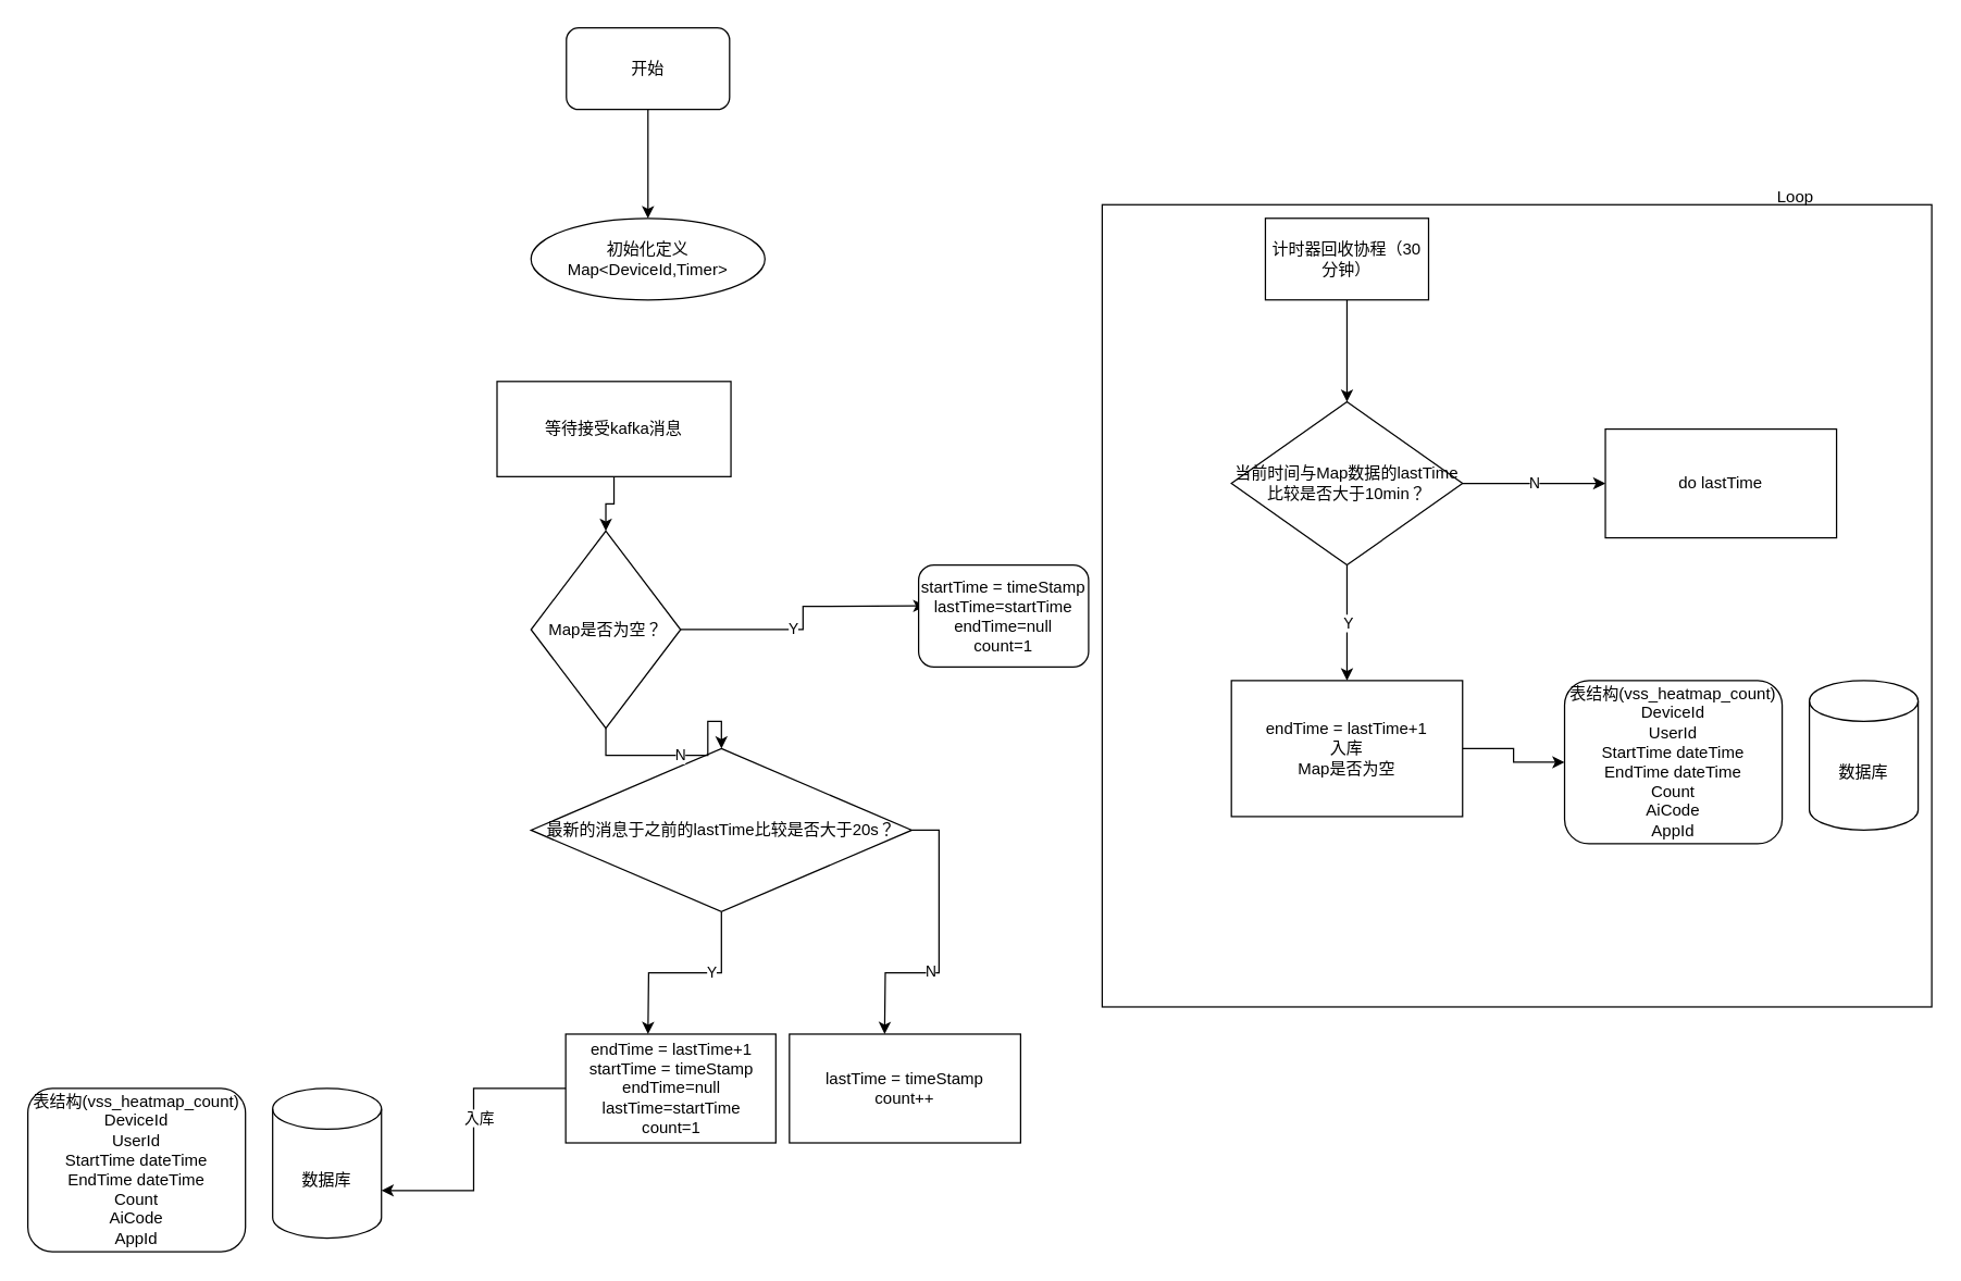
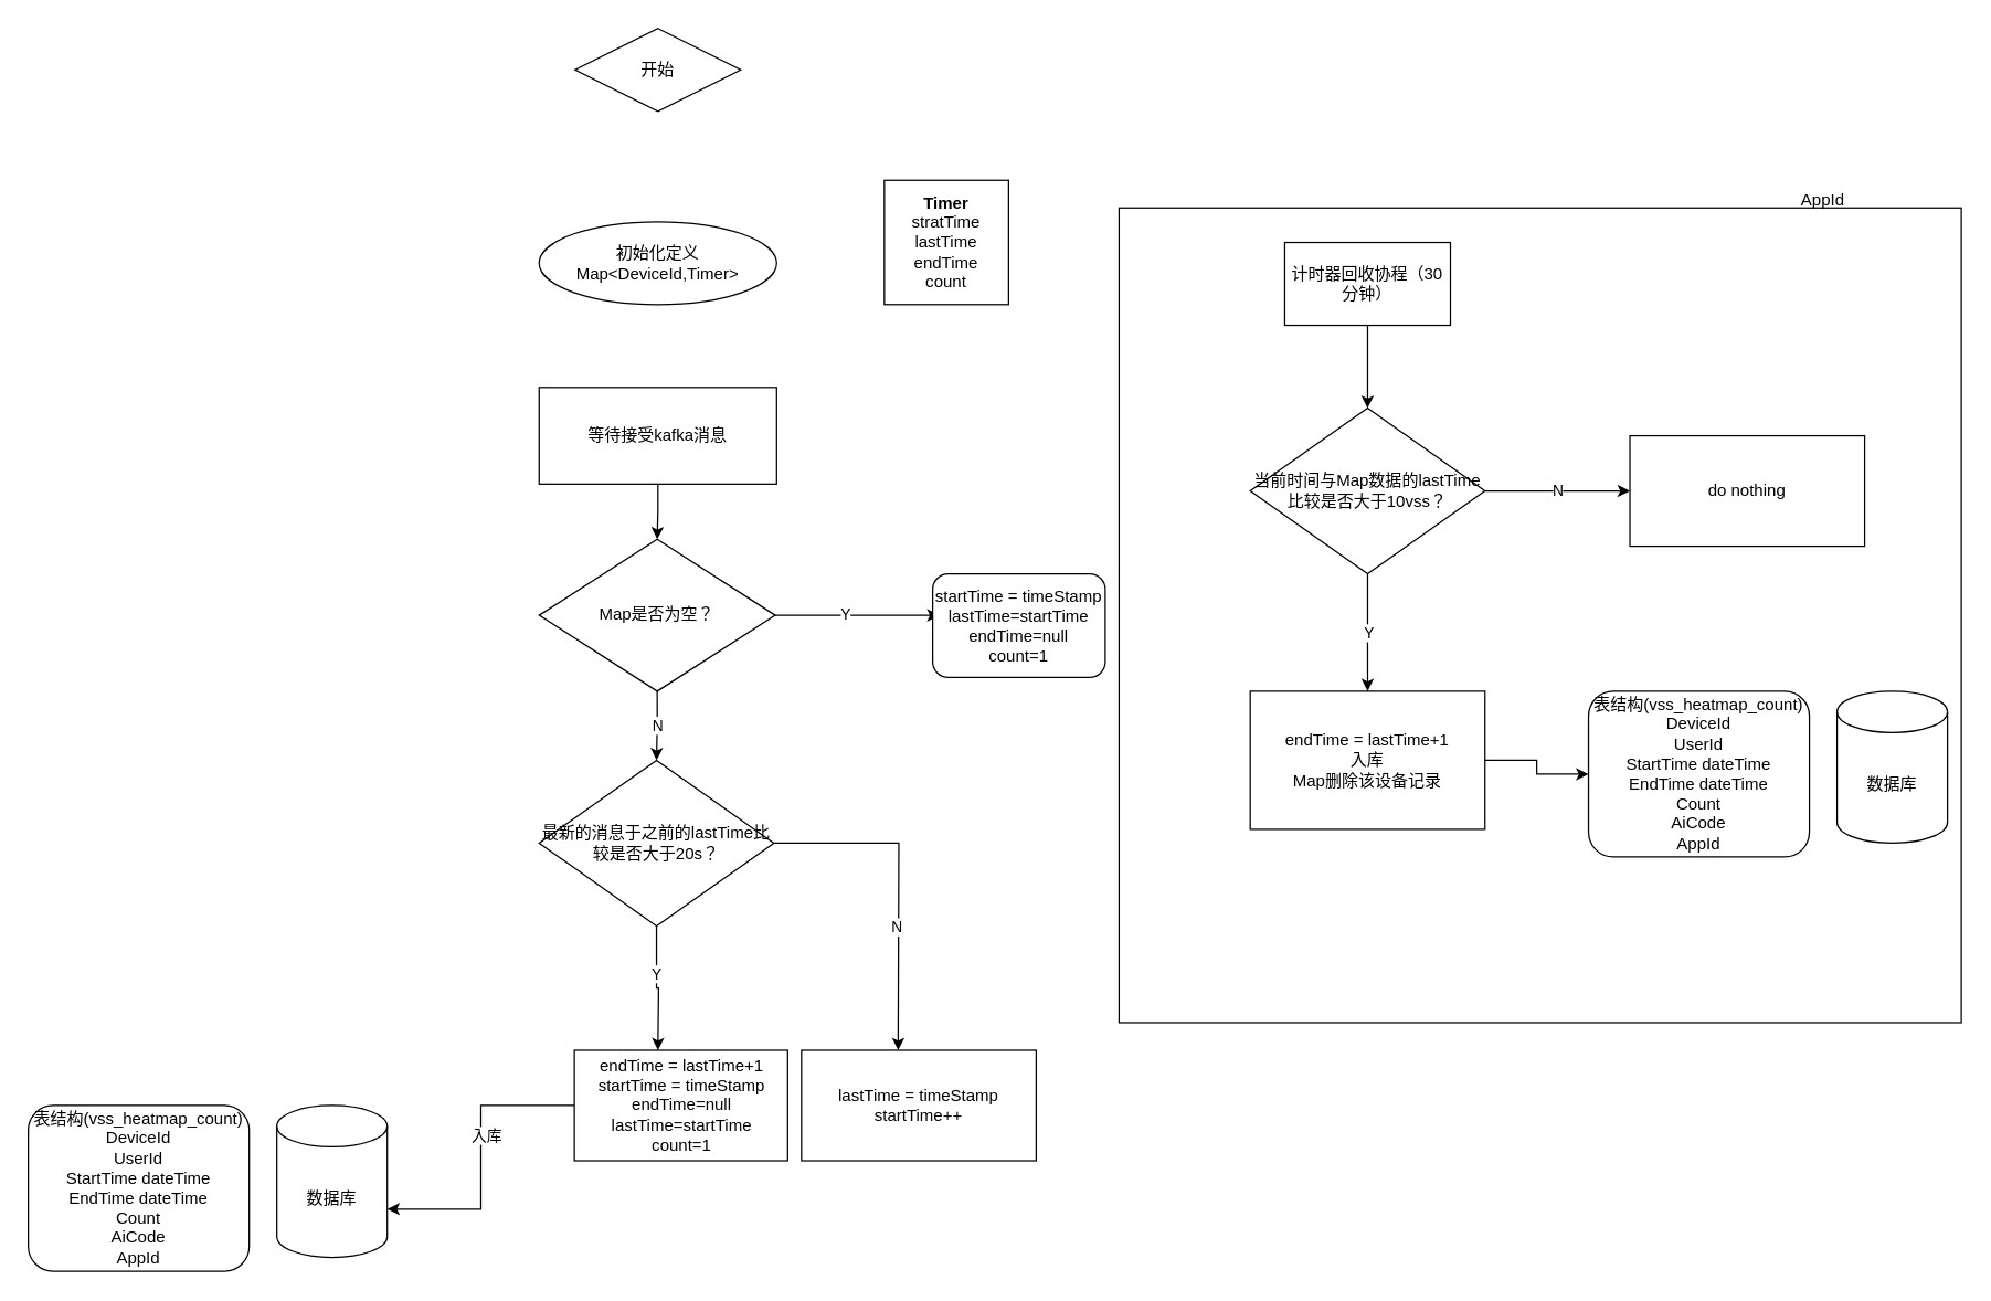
  <mxCell id="0" />
  <mxCell id="1" parent="0" />
  <mxCell id="2" value="" style="rounded=0;whiteSpace=wrap;html=1;" vertex="1" parent="1"><mxGeometry x="810" y="150" width="610" height="590" as="geometry" /></mxCell>
  <mxCell id="3" value="表结构(vss_heatmap_count)&lt;br&gt;DeviceId&lt;br&gt;UserId&lt;br&gt;StartTime dateTime&lt;br&gt;EndTime dateTime&lt;br&gt;Count&lt;br&gt;AiCode&lt;br&gt;AppId" style="rounded=1;whiteSpace=wrap;html=1;" vertex="1" parent="1"><mxGeometry x="20" y="800" width="160" height="120" as="geometry" /></mxCell>
- <mxCell id="4" value="" style="edgeStyle=orthogonalEdgeStyle;rounded=0;orthogonalLoop=1;jettySize=auto;html=1;exitX=0.5;exitY=1;exitDx=0;exitDy=0;entryX=0.5;entryY=0;entryDx=0;entryDy=0;" edge="1" parent="1" source="5" target="6"><mxGeometry relative="1" as="geometry"><mxPoint x="480" y="180" as="targetPoint" /></mxGeometry></mxCell>
- <mxCell id="5" value="开始" style="rounded=1;whiteSpace=wrap;html=1;" vertex="1" parent="1"><mxGeometry x="416" y="20" width="120" height="60" as="geometry" /></mxCell>
+ <mxCell id="5" value="开始" style="rhombus;whiteSpace=wrap;html=1;" vertex="1" parent="1"><mxGeometry x="416" y="20" width="120" height="60" as="geometry" /></mxCell>
  <mxCell id="6" value="初始化定义Map&amp;lt;DeviceId,Timer&amp;gt;&lt;br&gt;" style="ellipse;whiteSpace=wrap;html=1;" vertex="1" parent="1"><mxGeometry x="390" y="160" width="172" height="60" as="geometry" /></mxCell>
+ <mxCell id="7" value="&lt;b&gt;Timer&lt;/b&gt;&lt;br&gt;stratTime&lt;br&gt;lastTime&lt;br&gt;endTime&lt;br&gt;count" style="whiteSpace=wrap;html=1;aspect=fixed;" vertex="1" parent="1"><mxGeometry x="640" y="130" width="90" height="90" as="geometry" /></mxCell>
  <mxCell id="8" style="edgeStyle=orthogonalEdgeStyle;rounded=0;orthogonalLoop=1;jettySize=auto;html=1;exitX=0.5;exitY=1;exitDx=0;exitDy=0;entryX=0.5;entryY=0;entryDx=0;entryDy=0;" edge="1" parent="1" source="9" target="22"><mxGeometry relative="1" as="geometry" /></mxCell>
- <mxCell id="9" value="等待接受kafka消息" style="rounded=0;whiteSpace=wrap;html=1;" vertex="1" parent="1"><mxGeometry x="365" y="280" width="172" height="70" as="geometry" /></mxCell>
+ <mxCell id="9" value="等待接受kafka消息" style="rounded=0;whiteSpace=wrap;html=1;" vertex="1" parent="1"><mxGeometry x="390" y="280" width="172" height="70" as="geometry" /></mxCell>
  <mxCell id="10" style="edgeStyle=orthogonalEdgeStyle;rounded=0;orthogonalLoop=1;jettySize=auto;html=1;exitX=1;exitY=0.5;exitDx=0;exitDy=0;" edge="1" parent="1" source="14"><mxGeometry relative="1" as="geometry"><mxPoint x="650" y="760" as="targetPoint" /></mxGeometry></mxCell>
  <mxCell id="11" value="N" style="edgeLabel;html=1;align=center;verticalAlign=middle;resizable=0;points=[];" vertex="1" connectable="0" parent="10"><mxGeometry x="0.257" y="-2" relative="1" as="geometry"><mxPoint as="offset" /></mxGeometry></mxCell>
  <mxCell id="12" style="edgeStyle=orthogonalEdgeStyle;rounded=0;orthogonalLoop=1;jettySize=auto;html=1;exitX=0.5;exitY=1;exitDx=0;exitDy=0;" edge="1" parent="1" source="14"><mxGeometry relative="1" as="geometry"><mxPoint x="476" y="760" as="targetPoint" /></mxGeometry></mxCell>
  <mxCell id="13" value="Y" style="edgeLabel;html=1;align=center;verticalAlign=middle;resizable=0;points=[];" vertex="1" connectable="0" parent="12"><mxGeometry x="-0.256" y="-1" relative="1" as="geometry"><mxPoint as="offset" /></mxGeometry></mxCell>
- <mxCell id="14" value="最新的消息于之前的lastTime比较是否大于20s？" style="rhombus;whiteSpace=wrap;html=1;" vertex="1" parent="1"><mxGeometry x="390" y="550" width="280" height="120" as="geometry" /></mxCell>
- <mxCell id="15" value="lastTime = timeStamp&lt;br&gt;count++" style="rounded=0;whiteSpace=wrap;html=1;" vertex="1" parent="1"><mxGeometry x="580" y="760" width="170" height="80" as="geometry" /></mxCell>
+ <mxCell id="14" value="最新的消息于之前的lastTime比较是否大于20s？" style="rhombus;whiteSpace=wrap;html=1;" vertex="1" parent="1"><mxGeometry x="390" y="550" width="170" height="120" as="geometry" /></mxCell>
+ <mxCell id="15" value="lastTime = timeStamp&lt;br&gt;startTime++" style="rounded=0;whiteSpace=wrap;html=1;" vertex="1" parent="1"><mxGeometry x="580" y="760" width="170" height="80" as="geometry" /></mxCell>
  <mxCell id="16" style="edgeStyle=orthogonalEdgeStyle;rounded=0;orthogonalLoop=1;jettySize=auto;html=1;entryX=1;entryY=0;entryDx=0;entryDy=75;entryPerimeter=0;" edge="1" parent="1" source="18" target="24"><mxGeometry relative="1" as="geometry" /></mxCell>
  <mxCell id="17" value="入库" style="edgeLabel;html=1;align=center;verticalAlign=middle;resizable=0;points=[];" vertex="1" connectable="0" parent="16"><mxGeometry x="-0.151" y="4" relative="1" as="geometry"><mxPoint as="offset" /></mxGeometry></mxCell>
  <mxCell id="18" value="endTime = lastTime+1&lt;br&gt;startTime = timeStamp&lt;br&gt;endTime=null&lt;br&gt;lastTime=startTime&lt;br&gt;count=1" style="rounded=0;whiteSpace=wrap;html=1;" vertex="1" parent="1"><mxGeometry x="415.5" y="760" width="154.5" height="80" as="geometry" /></mxCell>
  <mxCell id="19" value="N" style="edgeStyle=orthogonalEdgeStyle;rounded=0;orthogonalLoop=1;jettySize=auto;html=1;exitX=0.5;exitY=1;exitDx=0;exitDy=0;" edge="1" parent="1" source="22" target="14"><mxGeometry relative="1" as="geometry" /></mxCell>
  <mxCell id="20" style="edgeStyle=orthogonalEdgeStyle;rounded=0;orthogonalLoop=1;jettySize=auto;html=1;exitX=1;exitY=0.5;exitDx=0;exitDy=0;" edge="1" parent="1" source="22"><mxGeometry relative="1" as="geometry"><mxPoint x="680" y="445" as="targetPoint" /></mxGeometry></mxCell>
  <mxCell id="21" value="Y" style="edgeLabel;html=1;align=center;verticalAlign=middle;resizable=0;points=[];" vertex="1" connectable="0" parent="20"><mxGeometry x="-0.166" y="1" relative="1" as="geometry"><mxPoint as="offset" /></mxGeometry></mxCell>
- <mxCell id="22" value="Map是否为空？" style="rhombus;whiteSpace=wrap;html=1;" vertex="1" parent="1"><mxGeometry x="390" y="390" width="110" height="145" as="geometry" /></mxCell>
+ <mxCell id="22" value="Map是否为空？" style="rhombus;whiteSpace=wrap;html=1;" vertex="1" parent="1"><mxGeometry x="390" y="390" width="171" height="110" as="geometry" /></mxCell>
  <mxCell id="23" value="startTime = timeStamp&lt;br&gt;lastTime=startTime&lt;br&gt;endTime=null&lt;br&gt;count=1" style="rounded=1;whiteSpace=wrap;html=1;" vertex="1" parent="1"><mxGeometry x="675" y="415" width="125" height="75" as="geometry" /></mxCell>
  <mxCell id="24" value="数据库" style="shape=cylinder3;whiteSpace=wrap;html=1;boundedLbl=1;backgroundOutline=1;size=15;" vertex="1" parent="1"><mxGeometry x="200" y="800" width="80" height="110" as="geometry" /></mxCell>
  <mxCell id="25" style="edgeStyle=orthogonalEdgeStyle;rounded=0;orthogonalLoop=1;jettySize=auto;html=1;" edge="1" parent="1" source="26" target="29"><mxGeometry relative="1" as="geometry" /></mxCell>
- <mxCell id="26" value="计时器回收协程（30分钟）" style="rounded=0;whiteSpace=wrap;html=1;" vertex="1" parent="1"><mxGeometry x="930" y="160" width="120" height="60" as="geometry" /></mxCell>
+ <mxCell id="26" value="计时器回收协程（30分钟）" style="rounded=0;whiteSpace=wrap;html=1;" vertex="1" parent="1"><mxGeometry x="930" y="175" width="120" height="60" as="geometry" /></mxCell>
  <mxCell id="27" value="N" style="edgeStyle=orthogonalEdgeStyle;rounded=0;orthogonalLoop=1;jettySize=auto;html=1;exitX=1;exitY=0.5;exitDx=0;exitDy=0;" edge="1" parent="1" source="29"><mxGeometry relative="1" as="geometry"><mxPoint x="1180" y="355" as="targetPoint" /><Array as="points"><mxPoint x="1130" y="355" /><mxPoint x="1130" y="355" /></Array></mxGeometry></mxCell>
  <mxCell id="28" value="Y" style="edgeStyle=orthogonalEdgeStyle;rounded=0;orthogonalLoop=1;jettySize=auto;html=1;exitX=0.5;exitY=1;exitDx=0;exitDy=0;" edge="1" parent="1" source="29"><mxGeometry relative="1" as="geometry"><mxPoint x="990" y="500" as="targetPoint" /></mxGeometry></mxCell>
- <mxCell id="29" value="当前时间与Map数据的lastTime比较是否大于10min？" style="rhombus;whiteSpace=wrap;html=1;" vertex="1" parent="1"><mxGeometry x="905" y="295" width="170" height="120" as="geometry" /></mxCell>
+ <mxCell id="29" value="当前时间与Map数据的lastTime比较是否大于10vss？" style="rhombus;whiteSpace=wrap;html=1;" vertex="1" parent="1"><mxGeometry x="905" y="295" width="170" height="120" as="geometry" /></mxCell>
  <mxCell id="30" style="edgeStyle=orthogonalEdgeStyle;rounded=0;orthogonalLoop=1;jettySize=auto;html=1;" edge="1" parent="1" source="31" target="34"><mxGeometry relative="1" as="geometry" /></mxCell>
- <mxCell id="31" value="endTime = lastTime+1&lt;br&gt;入库&lt;br&gt;Map是否为空" style="rounded=0;whiteSpace=wrap;html=1;" vertex="1" parent="1"><mxGeometry x="905" y="500" width="170" height="100" as="geometry" /></mxCell>
- <mxCell id="32" value="do lastTime" style="rounded=0;whiteSpace=wrap;html=1;" vertex="1" parent="1"><mxGeometry x="1180" y="315" width="170" height="80" as="geometry" /></mxCell>
- <mxCell id="33" value="Loop" style="text;html=1;strokeColor=none;fillColor=none;align=center;verticalAlign=middle;whiteSpace=wrap;rounded=0;" vertex="1" parent="1"><mxGeometry x="1290" y="130" width="60" height="30" as="geometry" /></mxCell>
+ <mxCell id="31" value="endTime = lastTime+1&lt;br&gt;入库&lt;br&gt;Map删除该设备记录" style="rounded=0;whiteSpace=wrap;html=1;" vertex="1" parent="1"><mxGeometry x="905" y="500" width="170" height="100" as="geometry" /></mxCell>
+ <mxCell id="32" value="do nothing" style="rounded=0;whiteSpace=wrap;html=1;" vertex="1" parent="1"><mxGeometry x="1180" y="315" width="170" height="80" as="geometry" /></mxCell>
+ <mxCell id="33" value="AppId" style="text;html=1;strokeColor=none;fillColor=none;align=center;verticalAlign=middle;whiteSpace=wrap;rounded=0;" vertex="1" parent="1"><mxGeometry x="1290" y="130" width="60" height="30" as="geometry" /></mxCell>
  <mxCell id="34" value="表结构(vss_heatmap_count)&lt;br&gt;DeviceId&lt;br&gt;UserId&lt;br&gt;StartTime dateTime&lt;br&gt;EndTime dateTime&lt;br&gt;Count&lt;br&gt;AiCode&lt;br&gt;AppId" style="rounded=1;whiteSpace=wrap;html=1;" vertex="1" parent="1"><mxGeometry x="1150" y="500" width="160" height="120" as="geometry" /></mxCell>
  <mxCell id="35" value="数据库" style="shape=cylinder3;whiteSpace=wrap;html=1;boundedLbl=1;backgroundOutline=1;size=15;" vertex="1" parent="1"><mxGeometry x="1330" y="500" width="80" height="110" as="geometry" /></mxCell>
